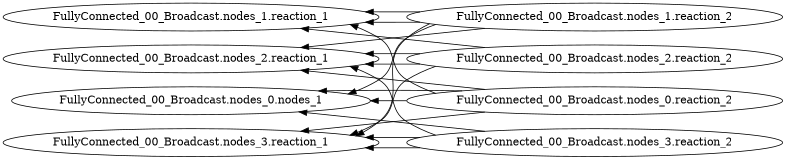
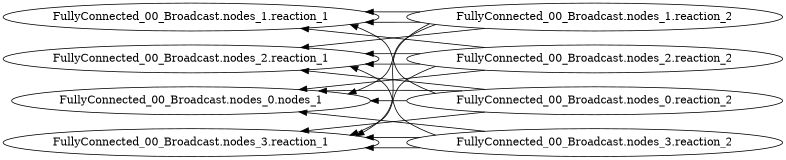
  digraph {
    rankdir=LR
    n1 [label="FullyConnected_00_Broadcast.nodes_0.nodes_1"]
    n2 [label="FullyConnected_00_Broadcast.nodes_1.reaction_1"]
    n3 [label="FullyConnected_00_Broadcast.nodes_2.reaction_1"]
    n4 [label="FullyConnected_00_Broadcast.nodes_3.reaction_1"]
    n5 [label="FullyConnected_00_Broadcast.nodes_0.reaction_2"]
    n6 [label="FullyConnected_00_Broadcast.nodes_1.reaction_2"]
    n7 [label="FullyConnected_00_Broadcast.nodes_2.reaction_2"]
    n8 [label="FullyConnected_00_Broadcast.nodes_3.reaction_2"]
    subgraph sub_1 {
      rank=same
      n1
      n2
      n3
      n4
    }
    subgraph sub_2 {
      rank=same
      n5
      n6
      n7
      n8
    }
    n1 -> n5 [style=invis]
    n5 -> n1
    n5 -> n1
    n5 -> n2
    n5 -> n3
    n5 -> n4
    n6 -> n1
    n6 -> n2
    n6 -> n2
    n6 -> n3
    n6 -> n4
+   n7 -> n1
    n7 -> n2
    n7 -> n3
    n7 -> n3
    n7 -> n4
    n8 -> n1
    n8 -> n3
    n8 -> n4
    n8 -> n4
  }
